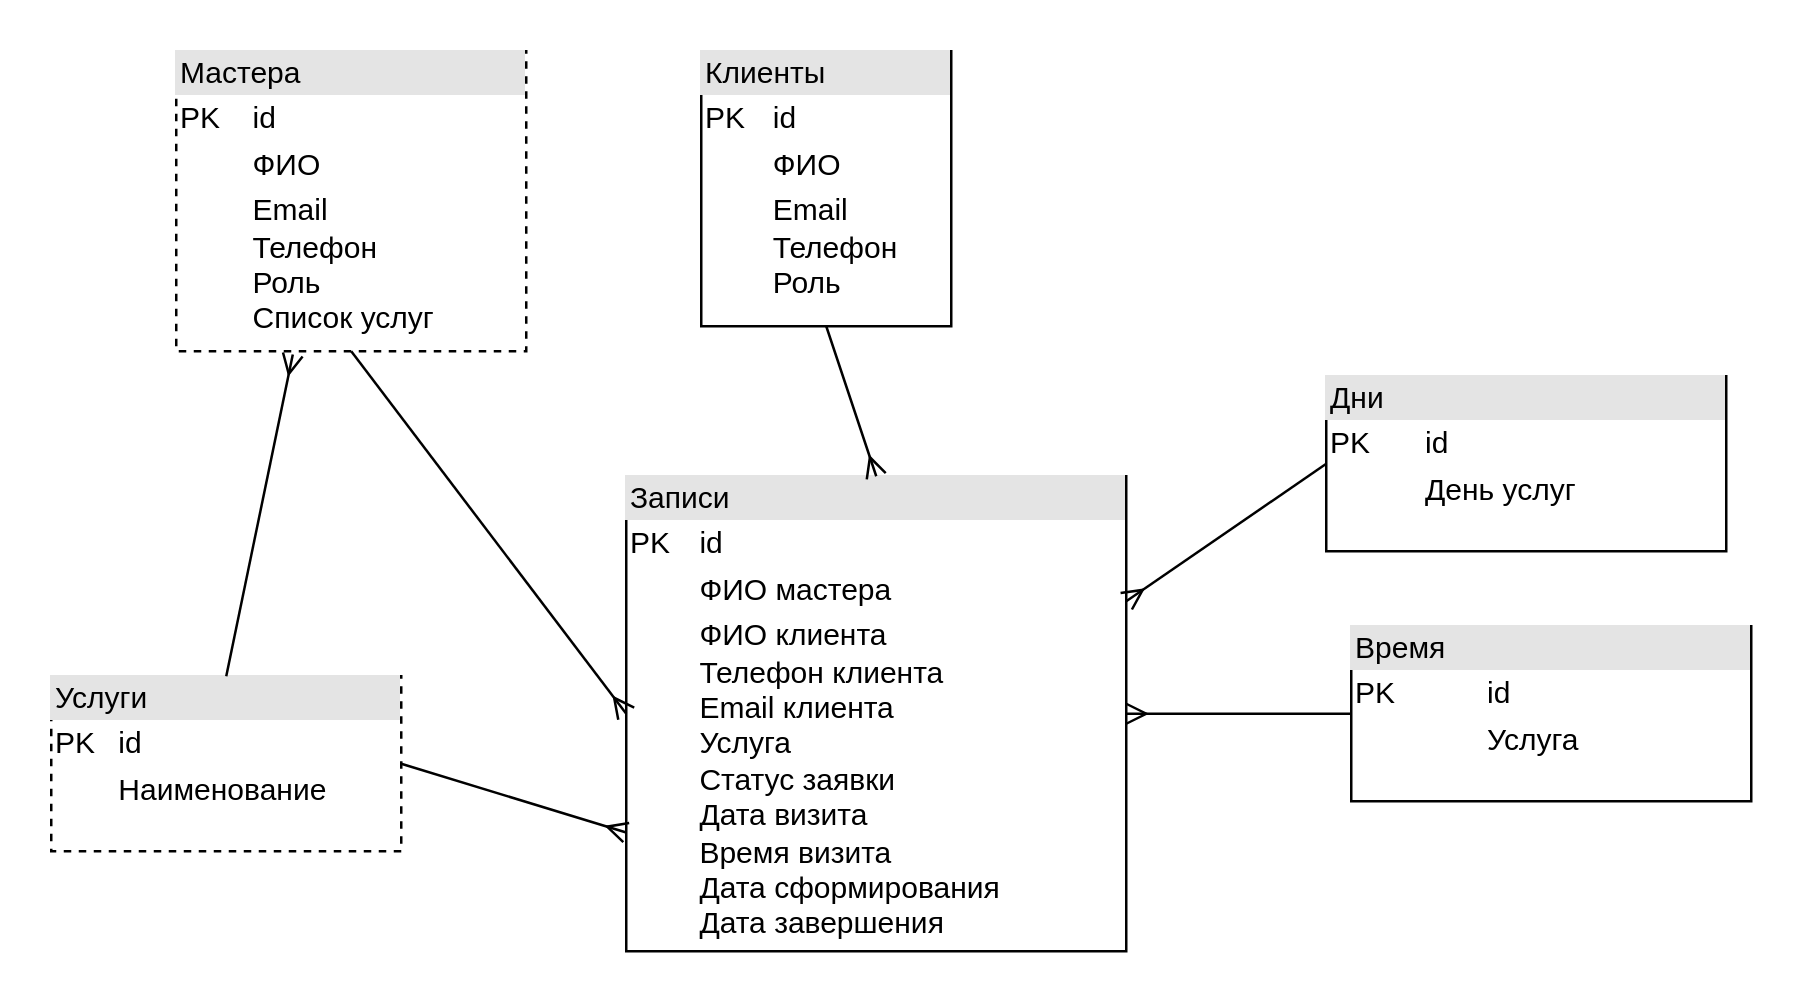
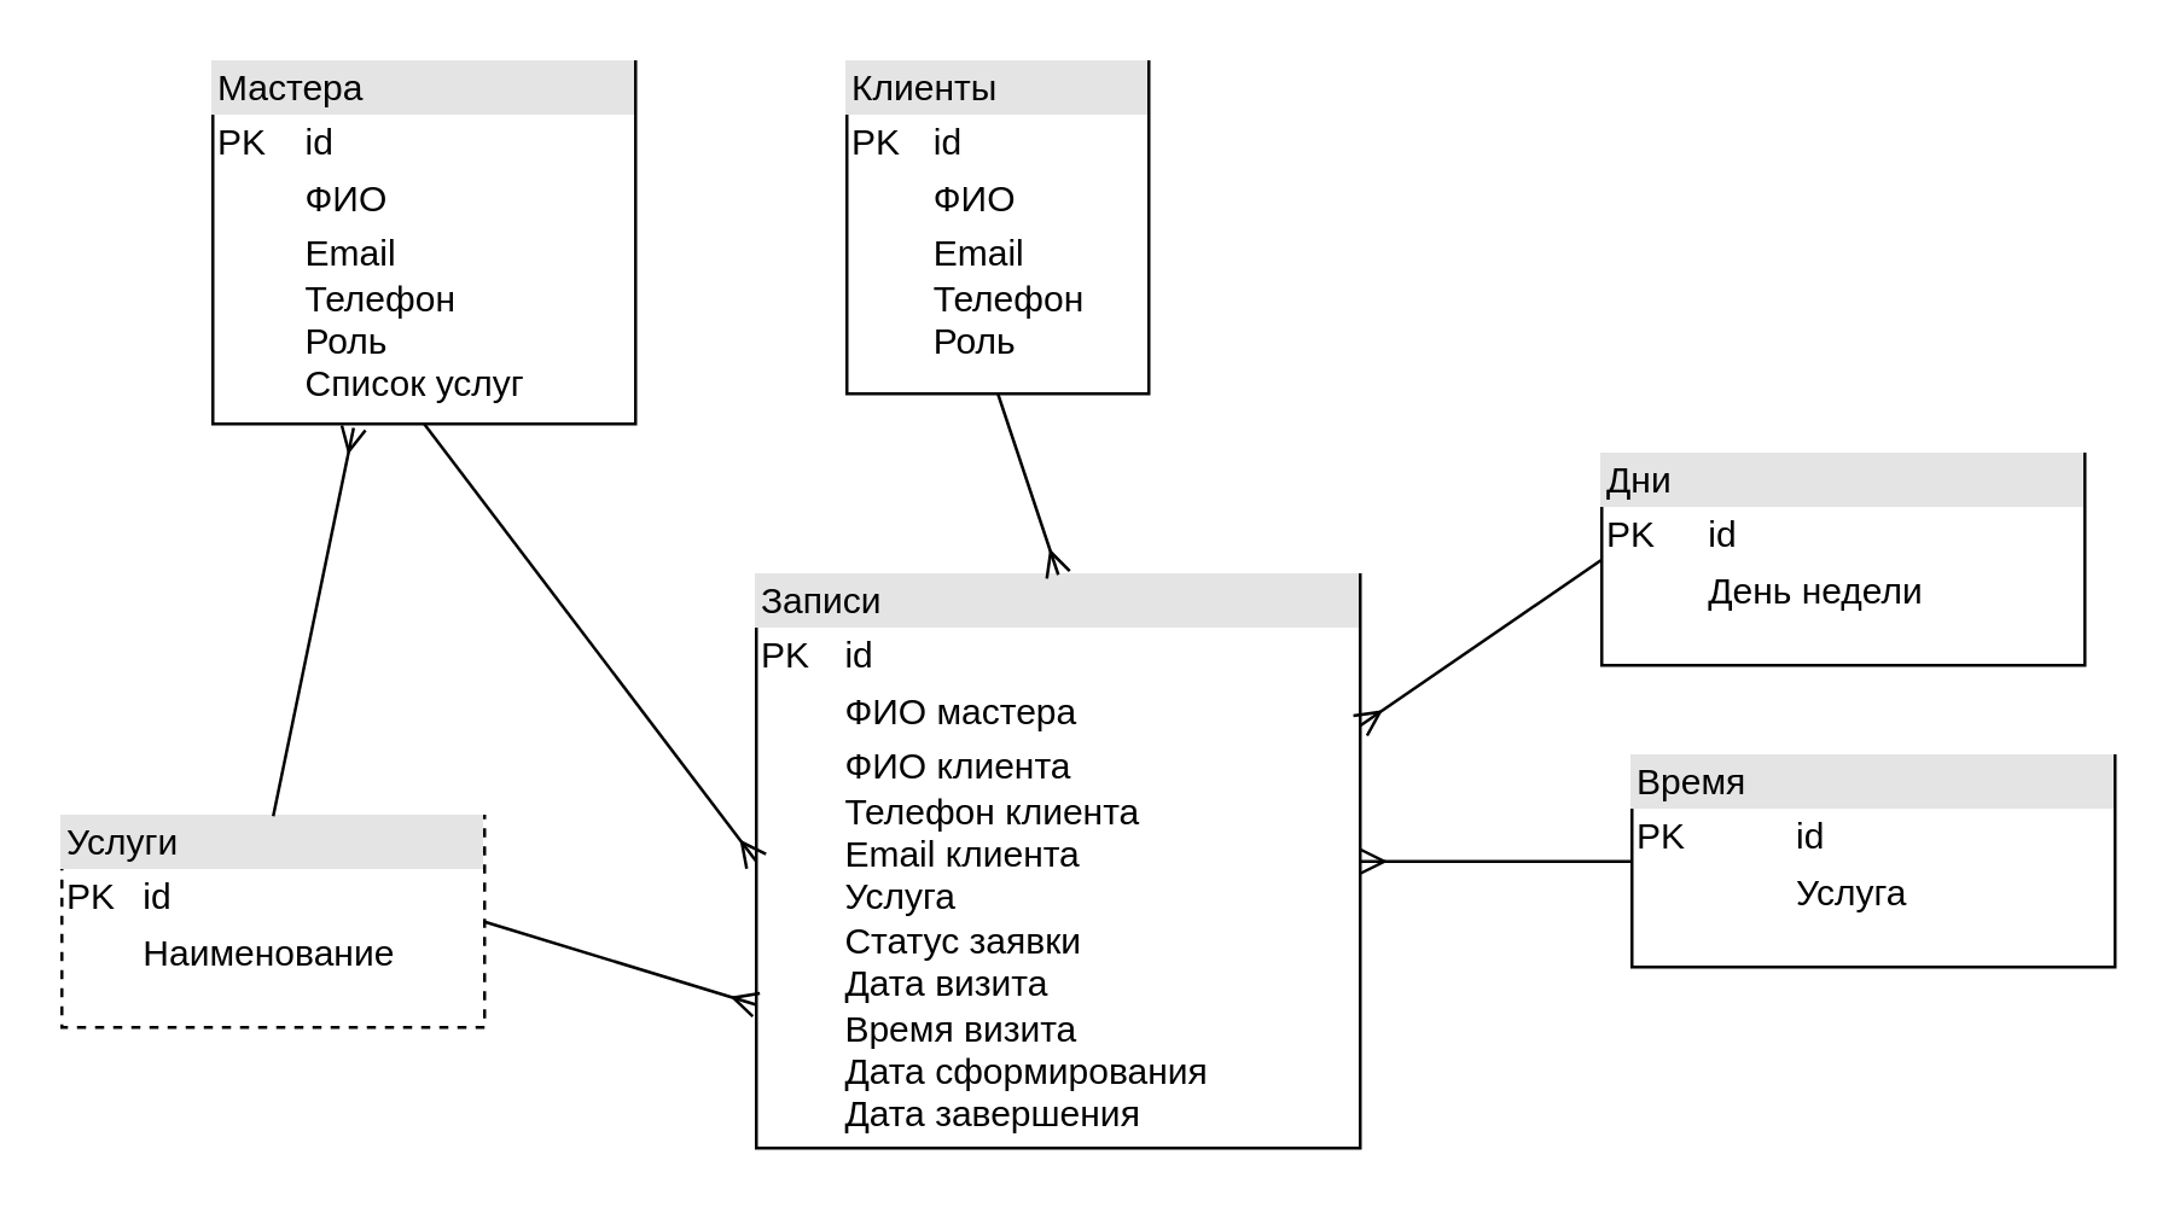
  <mxCell id="0" />
  <mxCell id="1" parent="0" />
- <mxCell id="2" value="&lt;div style=&quot;box-sizing: border-box ; width: 100% ; background: #e4e4e4 ; padding: 2px&quot;&gt;Мастера&lt;/div&gt;&lt;table style=&quot;width: 100% ; font-size: 1em&quot; cellpadding=&quot;2&quot; cellspacing=&quot;0&quot;&gt;&lt;tbody&gt;&lt;tr&gt;&lt;td&gt;PK&lt;/td&gt;&lt;td&gt;id&lt;br&gt;&lt;/td&gt;&lt;/tr&gt;&lt;tr&gt;&lt;td&gt;&lt;br&gt;&lt;/td&gt;&lt;td&gt;ФИО&lt;/td&gt;&lt;/tr&gt;&lt;tr&gt;&lt;td&gt;&lt;/td&gt;&lt;td&gt;Email&lt;br&gt;Телефон&lt;br&gt;Роль&lt;br&gt;Список услуг&lt;/td&gt;&lt;/tr&gt;&lt;/tbody&gt;&lt;/table&gt;" style="verticalAlign=top;align=left;overflow=fill;html=1;dashed=1;" parent="1" vertex="1"><mxGeometry x="70" y="20" width="140" height="120" as="geometry" /></mxCell>
+ <mxCell id="2" value="&lt;div style=&quot;box-sizing: border-box ; width: 100% ; background: #e4e4e4 ; padding: 2px&quot;&gt;Мастера&lt;/div&gt;&lt;table style=&quot;width: 100% ; font-size: 1em&quot; cellpadding=&quot;2&quot; cellspacing=&quot;0&quot;&gt;&lt;tbody&gt;&lt;tr&gt;&lt;td&gt;PK&lt;/td&gt;&lt;td&gt;id&lt;br&gt;&lt;/td&gt;&lt;/tr&gt;&lt;tr&gt;&lt;td&gt;&lt;br&gt;&lt;/td&gt;&lt;td&gt;ФИО&lt;/td&gt;&lt;/tr&gt;&lt;tr&gt;&lt;td&gt;&lt;/td&gt;&lt;td&gt;Email&lt;br&gt;Телефон&lt;br&gt;Роль&lt;br&gt;Список услуг&lt;/td&gt;&lt;/tr&gt;&lt;/tbody&gt;&lt;/table&gt;" style="verticalAlign=top;align=left;overflow=fill;html=1;" parent="1" vertex="1"><mxGeometry x="70" y="20" width="140" height="120" as="geometry" /></mxCell>
  <mxCell id="3" value="&lt;div style=&quot;box-sizing: border-box ; width: 100% ; background: #e4e4e4 ; padding: 2px&quot;&gt;Клиенты&lt;/div&gt;&lt;table style=&quot;width: 100% ; font-size: 1em&quot; cellpadding=&quot;2&quot; cellspacing=&quot;0&quot;&gt;&lt;tbody&gt;&lt;tr&gt;&lt;td&gt;PK&lt;/td&gt;&lt;td&gt;id&lt;br&gt;&lt;/td&gt;&lt;/tr&gt;&lt;tr&gt;&lt;td&gt;&lt;br&gt;&lt;/td&gt;&lt;td&gt;ФИО&lt;/td&gt;&lt;/tr&gt;&lt;tr&gt;&lt;td&gt;&lt;/td&gt;&lt;td&gt;Email&lt;br&gt;Телефон&lt;br&gt;Роль&lt;br&gt;&lt;br&gt;&lt;/td&gt;&lt;/tr&gt;&lt;/tbody&gt;&lt;/table&gt;" style="verticalAlign=top;align=left;overflow=fill;html=1;" parent="1" vertex="1"><mxGeometry x="280" y="20" width="100" height="110" as="geometry" /></mxCell>
  <mxCell id="4" value="&lt;div style=&quot;box-sizing: border-box ; width: 100% ; background: #e4e4e4 ; padding: 2px&quot;&gt;Записи&lt;/div&gt;&lt;table style=&quot;width: 100% ; font-size: 1em&quot; cellpadding=&quot;2&quot; cellspacing=&quot;0&quot;&gt;&lt;tbody&gt;&lt;tr&gt;&lt;td&gt;PK&lt;/td&gt;&lt;td&gt;id&lt;br&gt;&lt;/td&gt;&lt;/tr&gt;&lt;tr&gt;&lt;td&gt;&lt;/td&gt;&lt;td&gt;ФИО мастера&lt;/td&gt;&lt;/tr&gt;&lt;tr&gt;&lt;td&gt;&lt;/td&gt;&lt;td&gt;ФИО клиента&lt;br&gt;Телефон клиента&lt;br&gt;Email клиента&lt;br&gt;Услуга&lt;br&gt;Статус заявки&lt;br&gt;Дата визита&lt;br&gt;Время визита&lt;br&gt;Дата сформирования&lt;br&gt;Дата завершения&lt;br&gt;&lt;br&gt;&lt;br&gt;&lt;/td&gt;&lt;/tr&gt;&lt;/tbody&gt;&lt;/table&gt;" style="verticalAlign=top;align=left;overflow=fill;html=1;" parent="1" vertex="1"><mxGeometry x="250" y="190" width="200" height="190" as="geometry" /></mxCell>
- <mxCell id="5" value="&lt;div style=&quot;box-sizing: border-box ; width: 100% ; background: #e4e4e4 ; padding: 2px&quot;&gt;Дни&lt;/div&gt;&lt;table style=&quot;width: 100% ; font-size: 1em&quot; cellpadding=&quot;2&quot; cellspacing=&quot;0&quot;&gt;&lt;tbody&gt;&lt;tr&gt;&lt;td&gt;PK&lt;/td&gt;&lt;td&gt;id&lt;br&gt;&lt;/td&gt;&lt;/tr&gt;&lt;tr&gt;&lt;td&gt;&lt;br&gt;&lt;/td&gt;&lt;td&gt;День услуг&lt;/td&gt;&lt;/tr&gt;&lt;tr&gt;&lt;td&gt;&lt;/td&gt;&lt;td&gt;&lt;br&gt;&lt;/td&gt;&lt;/tr&gt;&lt;/tbody&gt;&lt;/table&gt;" style="verticalAlign=top;align=left;overflow=fill;html=1;" parent="1" vertex="1"><mxGeometry x="530" y="150" width="160" height="70" as="geometry" /></mxCell>
+ <mxCell id="5" value="&lt;div style=&quot;box-sizing: border-box ; width: 100% ; background: #e4e4e4 ; padding: 2px&quot;&gt;Дни&lt;/div&gt;&lt;table style=&quot;width: 100% ; font-size: 1em&quot; cellpadding=&quot;2&quot; cellspacing=&quot;0&quot;&gt;&lt;tbody&gt;&lt;tr&gt;&lt;td&gt;PK&lt;/td&gt;&lt;td&gt;id&lt;br&gt;&lt;/td&gt;&lt;/tr&gt;&lt;tr&gt;&lt;td&gt;&lt;br&gt;&lt;/td&gt;&lt;td&gt;День недели&lt;/td&gt;&lt;/tr&gt;&lt;tr&gt;&lt;td&gt;&lt;/td&gt;&lt;td&gt;&lt;br&gt;&lt;/td&gt;&lt;/tr&gt;&lt;/tbody&gt;&lt;/table&gt;" style="verticalAlign=top;align=left;overflow=fill;html=1;" parent="1" vertex="1"><mxGeometry x="530" y="150" width="160" height="70" as="geometry" /></mxCell>
  <mxCell id="6" value="&lt;div style=&quot;box-sizing: border-box ; width: 100% ; background: #e4e4e4 ; padding: 2px&quot;&gt;Время&lt;/div&gt;&lt;table style=&quot;width: 100% ; font-size: 1em&quot; cellpadding=&quot;2&quot; cellspacing=&quot;0&quot;&gt;&lt;tbody&gt;&lt;tr&gt;&lt;td&gt;PK&lt;/td&gt;&lt;td&gt;id&lt;br&gt;&lt;/td&gt;&lt;/tr&gt;&lt;tr&gt;&lt;td&gt;&lt;br&gt;&lt;/td&gt;&lt;td&gt;Услуга&lt;/td&gt;&lt;/tr&gt;&lt;/tbody&gt;&lt;/table&gt;" style="verticalAlign=top;align=left;overflow=fill;html=1;" parent="1" vertex="1"><mxGeometry x="540" y="250" width="160" height="70" as="geometry" /></mxCell>
  <mxCell id="7" value="" style="endArrow=none;html=1;exitX=1;exitY=0.5;exitDx=0;exitDy=0;entryX=0;entryY=0.5;entryDx=0;entryDy=0;startArrow=ERmany;startFill=0;" parent="1" source="4" target="6" edge="1"><mxGeometry width="50" height="50" relative="1" as="geometry"><mxPoint x="490" y="270" as="sourcePoint" /><mxPoint x="540" y="220" as="targetPoint" /></mxGeometry></mxCell>
  <mxCell id="8" value="" style="endArrow=none;html=1;entryX=0;entryY=0.5;entryDx=0;entryDy=0;endFill=0;startArrow=ERmany;startFill=0;" parent="1" target="5" edge="1"><mxGeometry width="50" height="50" relative="1" as="geometry"><mxPoint x="450" y="240" as="sourcePoint" /><mxPoint x="600" y="250" as="targetPoint" /></mxGeometry></mxCell>
  <mxCell id="9" value="" style="endArrow=none;html=1;entryX=0.5;entryY=1;entryDx=0;entryDy=0;exitX=0.5;exitY=0;exitDx=0;exitDy=0;startArrow=ERmany;startFill=0;" parent="1" source="4" target="3" edge="1"><mxGeometry width="50" height="50" relative="1" as="geometry"><mxPoint x="310" y="190" as="sourcePoint" /><mxPoint x="360" y="140" as="targetPoint" /></mxGeometry></mxCell>
  <mxCell id="10" value="" style="endArrow=none;html=1;entryX=0.5;entryY=1;entryDx=0;entryDy=0;exitX=0;exitY=0.5;exitDx=0;exitDy=0;startArrow=ERmany;startFill=0;" parent="1" source="4" target="2" edge="1"><mxGeometry width="50" height="50" relative="1" as="geometry"><mxPoint x="170" y="270" as="sourcePoint" /><mxPoint x="220" y="220" as="targetPoint" /></mxGeometry></mxCell>
  <mxCell id="11" value="&lt;div style=&quot;box-sizing: border-box ; width: 100% ; background: #e4e4e4 ; padding: 2px&quot;&gt;Услуги&lt;/div&gt;&lt;table style=&quot;width: 100% ; font-size: 1em&quot; cellpadding=&quot;2&quot; cellspacing=&quot;0&quot;&gt;&lt;tbody&gt;&lt;tr&gt;&lt;td&gt;PK&lt;/td&gt;&lt;td&gt;id&lt;br&gt;&lt;/td&gt;&lt;/tr&gt;&lt;tr&gt;&lt;td&gt;&lt;br&gt;&lt;/td&gt;&lt;td&gt;Наименование&amp;nbsp;&lt;/td&gt;&lt;/tr&gt;&lt;tr&gt;&lt;td&gt;&lt;/td&gt;&lt;td&gt;&lt;br&gt;&lt;/td&gt;&lt;/tr&gt;&lt;/tbody&gt;&lt;/table&gt;" style="verticalAlign=top;align=left;overflow=fill;html=1;dashed=1;" vertex="1" parent="1"><mxGeometry x="20" y="270" width="140" height="70" as="geometry" /></mxCell>
  <mxCell id="12" value="" style="endArrow=ERmany;html=1;exitX=1;exitY=0.5;exitDx=0;exitDy=0;entryX=0;entryY=0.75;entryDx=0;entryDy=0;endFill=0;" edge="1" parent="1" source="11" target="4"><mxGeometry width="50" height="50" relative="1" as="geometry"><mxPoint x="190" y="360" as="sourcePoint" /><mxPoint x="240" y="310" as="targetPoint" /></mxGeometry></mxCell>
  <mxCell id="13" value="" style="endArrow=ERmany;html=1;exitX=0.5;exitY=0;exitDx=0;exitDy=0;entryX=0.333;entryY=1.011;entryDx=0;entryDy=0;entryPerimeter=0;endFill=0;" edge="1" parent="1" source="11" target="2"><mxGeometry width="50" height="50" relative="1" as="geometry"><mxPoint x="70" y="270" as="sourcePoint" /><mxPoint x="120" y="220" as="targetPoint" /></mxGeometry></mxCell>
